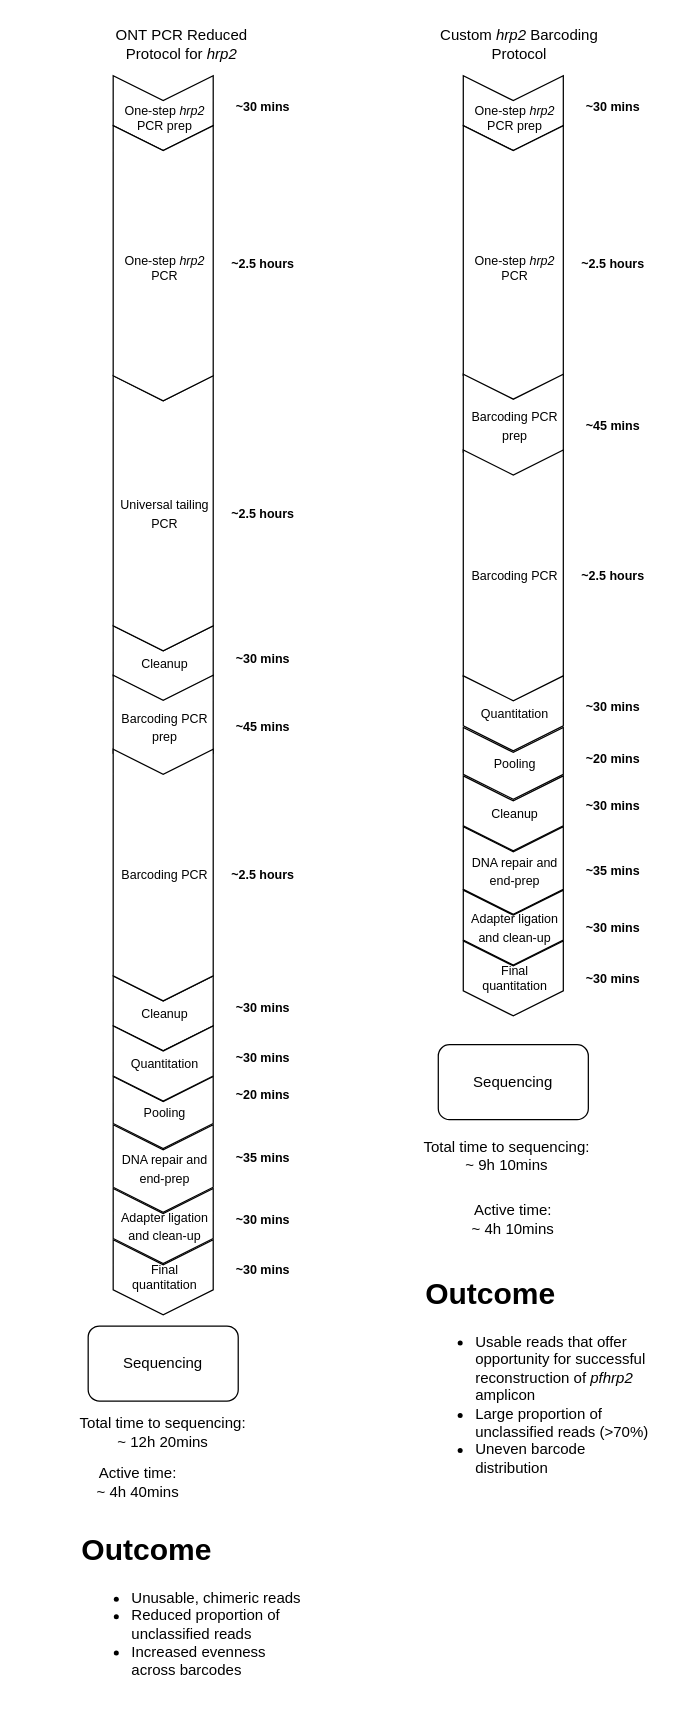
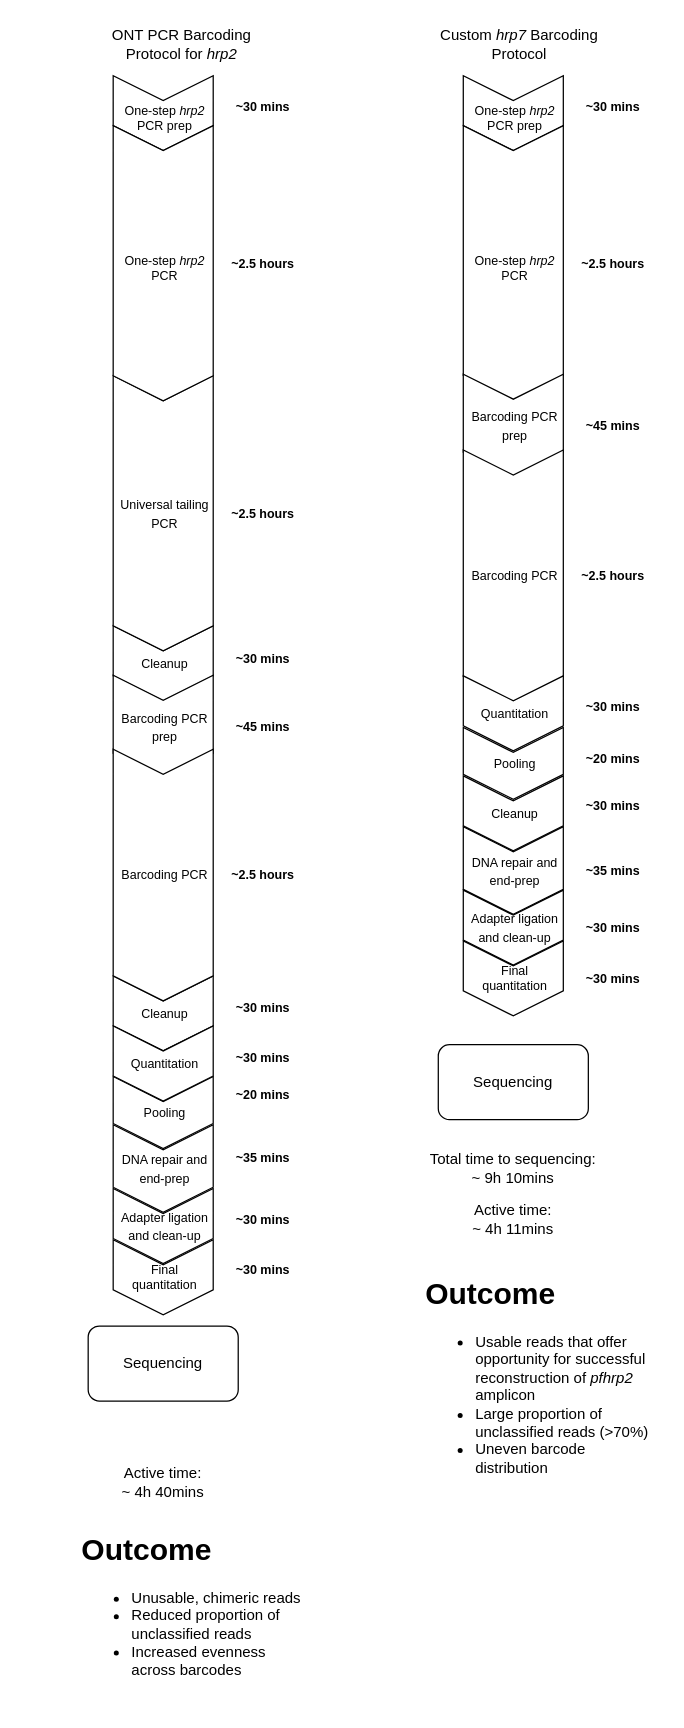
  <mxCell id="0" />
  <mxCell id="1" parent="0" />
- <mxCell id="2" value="ONT PCR Reduced Protocol for &lt;i&gt;hrp2&lt;/i&gt;" style="text;html=1;strokeColor=none;fillColor=none;align=center;verticalAlign=middle;whiteSpace=wrap;rounded=0;" parent="1" vertex="1"><mxGeometry x="70" y="20" width="150" height="30" as="geometry" /></mxCell>
- <mxCell id="3" value="Custom &lt;i&gt;hrp2 &lt;/i&gt;Barcoding Protocol" style="text;html=1;strokeColor=none;fillColor=none;align=center;verticalAlign=middle;whiteSpace=wrap;rounded=0;" parent="1" vertex="1"><mxGeometry x="340" y="20" width="150" height="30" as="geometry" /></mxCell>
+ <mxCell id="2" value="ONT PCR Barcoding Protocol for &lt;i&gt;hrp2&lt;/i&gt;" style="text;html=1;strokeColor=none;fillColor=none;align=center;verticalAlign=middle;whiteSpace=wrap;rounded=0;" parent="1" vertex="1"><mxGeometry x="70" y="20" width="150" height="30" as="geometry" /></mxCell>
+ <mxCell id="3" value="Custom &lt;i&gt;hrp7 &lt;/i&gt;Barcoding Protocol" style="text;html=1;strokeColor=none;fillColor=none;align=center;verticalAlign=middle;whiteSpace=wrap;rounded=0;" parent="1" vertex="1"><mxGeometry x="340" y="20" width="150" height="30" as="geometry" /></mxCell>
  <mxCell id="4" value="&lt;div style=&quot;font-size: 10px&quot;&gt;&lt;font style=&quot;font-size: 10px&quot;&gt;One-step &lt;i&gt;hrp2 &lt;/i&gt;PCR prep&lt;/font&gt;&lt;/div&gt;" style="shape=step;perimeter=stepPerimeter;whiteSpace=wrap;html=1;fixedSize=1;rotation=90;horizontal=0;spacingLeft=3;spacing=3;spacingTop=7;" parent="1" vertex="1"><mxGeometry x="100" y="50" width="60" height="80" as="geometry" /></mxCell>
  <mxCell id="5" value="&lt;div style=&quot;font-size: 10px&quot;&gt;&lt;font style=&quot;font-size: 10px&quot;&gt;Cleanup&lt;/font&gt;&lt;/div&gt;" style="shape=step;perimeter=stepPerimeter;whiteSpace=wrap;html=1;fixedSize=1;rotation=90;horizontal=0;spacingLeft=3;spacing=3;" parent="1" vertex="1"><mxGeometry x="100" y="490" width="60" height="80" as="geometry" /></mxCell>
  <mxCell id="6" value="&lt;font style=&quot;font-size: 10px&quot;&gt;Barcoding PCR prep&lt;/font&gt;" style="shape=step;perimeter=stepPerimeter;whiteSpace=wrap;html=1;fixedSize=1;rotation=90;horizontal=0;spacingLeft=3;spacing=3;" parent="1" vertex="1"><mxGeometry x="88.75" y="540.75" width="82.5" height="80" as="geometry" /></mxCell>
  <mxCell id="7" value="&lt;font style=&quot;font-size: 10px&quot;&gt;Cleanup&lt;/font&gt;" style="shape=step;perimeter=stepPerimeter;whiteSpace=wrap;html=1;fixedSize=1;rotation=90;horizontal=0;spacingLeft=3;spacing=3;" parent="1" vertex="1"><mxGeometry x="100" y="770" width="60" height="80" as="geometry" /></mxCell>
  <mxCell id="8" value="&lt;font style=&quot;font-size: 10px&quot;&gt;Universal tailing PCR&lt;/font&gt;" style="shape=step;perimeter=stepPerimeter;whiteSpace=wrap;html=1;fixedSize=1;rotation=90;horizontal=0;spacingLeft=3;spacing=3;" parent="1" vertex="1"><mxGeometry x="20" y="370" width="220" height="80" as="geometry" /></mxCell>
  <mxCell id="9" value="&lt;font style=&quot;font-size: 10px&quot;&gt;Pooling&lt;/font&gt;" style="shape=step;perimeter=stepPerimeter;whiteSpace=wrap;html=1;fixedSize=1;rotation=90;horizontal=0;spacingLeft=3;spacing=3;" parent="1" vertex="1"><mxGeometry x="101.25" y="849.25" width="57.5" height="80" as="geometry" /></mxCell>
  <mxCell id="10" value="&lt;font style=&quot;font-size: 10px&quot;&gt;DNA repair and end-prep&lt;/font&gt;" style="shape=step;perimeter=stepPerimeter;whiteSpace=wrap;html=1;fixedSize=1;rotation=90;horizontal=0;spacingLeft=3;spacing=3;" parent="1" vertex="1"><mxGeometry x="95" y="894" width="70" height="80" as="geometry" /></mxCell>
  <mxCell id="11" value="&lt;div style=&quot;font-size: 10px&quot;&gt;&lt;font style=&quot;font-size: 10px&quot;&gt;Final quantitation&lt;/font&gt;&lt;/div&gt;" style="shape=step;perimeter=stepPerimeter;whiteSpace=wrap;html=1;fixedSize=1;rotation=90;horizontal=0;spacingLeft=3;spacing=3;" parent="1" vertex="1"><mxGeometry x="100" y="981" width="60" height="80" as="geometry" /></mxCell>
  <mxCell id="12" value="Sequencing" style="rounded=1;whiteSpace=wrap;html=1;" parent="1" vertex="1"><mxGeometry x="70" y="1060" width="120" height="60" as="geometry" /></mxCell>
  <mxCell id="13" value="Sequencing" style="rounded=1;whiteSpace=wrap;html=1;" parent="1" vertex="1"><mxGeometry x="350.01" y="835" width="120" height="60" as="geometry" /></mxCell>
  <mxCell id="14" value="&lt;div style=&quot;font-size: 10px&quot;&gt;&lt;font style=&quot;font-size: 10px&quot;&gt;One-step &lt;i&gt;hrp2 &lt;/i&gt;PCR&lt;br&gt;&lt;/font&gt;&lt;/div&gt;" style="shape=step;perimeter=stepPerimeter;whiteSpace=wrap;html=1;fixedSize=1;rotation=90;horizontal=0;spacingLeft=3;spacing=3;spacingTop=7;" parent="1" vertex="1"><mxGeometry x="20" y="170" width="220" height="80" as="geometry" /></mxCell>
  <mxCell id="15" value="&lt;div style=&quot;font-size: 10px&quot;&gt;&lt;font style=&quot;font-size: 10px&quot;&gt;Barcoding PCR&lt;/font&gt;&lt;/div&gt;" style="shape=step;perimeter=stepPerimeter;whiteSpace=wrap;html=1;fixedSize=1;rotation=90;horizontal=0;spacingLeft=3;spacing=3;" parent="1" vertex="1"><mxGeometry x="29.38" y="659.38" width="201.25" height="80" as="geometry" /></mxCell>
  <mxCell id="16" value="&lt;font style=&quot;font-size: 10px&quot;&gt;Quantitation&lt;/font&gt;" style="shape=step;perimeter=stepPerimeter;whiteSpace=wrap;html=1;fixedSize=1;rotation=90;horizontal=0;spacingLeft=3;spacing=3;" parent="1" vertex="1"><mxGeometry x="100" y="810" width="60" height="80" as="geometry" /></mxCell>
  <mxCell id="17" value="&lt;font style=&quot;font-size: 10px&quot;&gt;Adapter ligation and clean-up&lt;/font&gt;" style="shape=step;perimeter=stepPerimeter;whiteSpace=wrap;html=1;fixedSize=1;rotation=90;horizontal=0;spacingLeft=3;spacing=3;" parent="1" vertex="1"><mxGeometry x="100" y="940" width="60" height="80" as="geometry" /></mxCell>
  <mxCell id="18" value="&lt;div style=&quot;font-size: 10px&quot;&gt;&lt;font style=&quot;font-size: 10px&quot;&gt;One-step &lt;i&gt;hrp2 &lt;/i&gt;PCR prep&lt;/font&gt;&lt;/div&gt;" style="shape=step;perimeter=stepPerimeter;whiteSpace=wrap;html=1;fixedSize=1;rotation=90;horizontal=0;spacingLeft=3;spacing=3;spacingTop=7;" parent="1" vertex="1"><mxGeometry x="380" y="50" width="60" height="80" as="geometry" /></mxCell>
  <mxCell id="19" value="&lt;div style=&quot;font-size: 10px&quot;&gt;&lt;font style=&quot;font-size: 10px&quot;&gt;One-step &lt;i&gt;hrp2 &lt;/i&gt;PCR&lt;br&gt;&lt;/font&gt;&lt;/div&gt;" style="shape=step;perimeter=stepPerimeter;whiteSpace=wrap;html=1;fixedSize=1;rotation=90;horizontal=0;spacingLeft=3;spacing=3;spacingTop=7;" parent="1" vertex="1"><mxGeometry x="300" y="170" width="220" height="80" as="geometry" /></mxCell>
  <mxCell id="20" value="&lt;font style=&quot;font-size: 10px&quot;&gt;Barcoding PCR prep&lt;/font&gt;" style="shape=step;perimeter=stepPerimeter;whiteSpace=wrap;html=1;fixedSize=1;rotation=90;horizontal=0;spacingLeft=3;spacing=3;" parent="1" vertex="1"><mxGeometry x="368.75" y="300" width="82.5" height="80" as="geometry" /></mxCell>
  <mxCell id="21" value="&lt;div style=&quot;font-size: 10px&quot;&gt;&lt;font style=&quot;font-size: 10px&quot;&gt;Barcoding PCR&lt;/font&gt;&lt;/div&gt;" style="shape=step;perimeter=stepPerimeter;whiteSpace=wrap;html=1;fixedSize=1;rotation=90;horizontal=0;spacingLeft=3;spacing=3;" parent="1" vertex="1"><mxGeometry x="309.38" y="420" width="201.25" height="80" as="geometry" /></mxCell>
  <mxCell id="22" value="&lt;font style=&quot;font-size: 10px&quot;&gt;Quantitation&lt;/font&gt;" style="shape=step;perimeter=stepPerimeter;whiteSpace=wrap;html=1;fixedSize=1;rotation=90;horizontal=0;spacingLeft=3;spacing=3;" parent="1" vertex="1"><mxGeometry x="380.01" y="530" width="60" height="80" as="geometry" /></mxCell>
  <mxCell id="23" value="&lt;font style=&quot;font-size: 10px&quot;&gt;Pooling&lt;/font&gt;" style="shape=step;perimeter=stepPerimeter;whiteSpace=wrap;html=1;fixedSize=1;rotation=90;horizontal=0;spacingLeft=3;spacing=3;" parent="1" vertex="1"><mxGeometry x="381.25" y="570" width="57.5" height="80" as="geometry" /></mxCell>
  <mxCell id="24" value="&lt;font style=&quot;font-size: 10px&quot;&gt;DNA repair and end-prep&lt;/font&gt;" style="shape=step;perimeter=stepPerimeter;whiteSpace=wrap;html=1;fixedSize=1;rotation=90;horizontal=0;spacingLeft=3;spacing=3;" parent="1" vertex="1"><mxGeometry x="375" y="655.75" width="70" height="80" as="geometry" /></mxCell>
  <mxCell id="25" value="&lt;font style=&quot;font-size: 10px&quot;&gt;Adapter ligation and clean-up&lt;/font&gt;" style="shape=step;perimeter=stepPerimeter;whiteSpace=wrap;html=1;fixedSize=1;rotation=90;horizontal=0;spacingLeft=3;spacing=3;" parent="1" vertex="1"><mxGeometry x="380" y="701.38" width="60" height="80" as="geometry" /></mxCell>
  <mxCell id="26" value="&lt;div style=&quot;font-size: 10px&quot;&gt;&lt;font style=&quot;font-size: 10px&quot;&gt;Final quantitation&lt;/font&gt;&lt;/div&gt;" style="shape=step;perimeter=stepPerimeter;whiteSpace=wrap;html=1;fixedSize=1;rotation=90;horizontal=0;spacingLeft=3;spacing=3;" parent="1" vertex="1"><mxGeometry x="380" y="742" width="60" height="80" as="geometry" /></mxCell>
  <mxCell id="27" value="&lt;b&gt;~30 mins&lt;/b&gt;" style="text;html=1;strokeColor=none;fillColor=none;align=center;verticalAlign=middle;whiteSpace=wrap;rounded=0;fontSize=10;" parent="1" vertex="1"><mxGeometry x="180" y="70" width="60" height="30" as="geometry" /></mxCell>
  <mxCell id="28" value="&lt;b&gt;~2.5 hours&lt;br&gt;&lt;/b&gt;" style="text;html=1;strokeColor=none;fillColor=none;align=center;verticalAlign=middle;whiteSpace=wrap;rounded=0;fontSize=10;" parent="1" vertex="1"><mxGeometry x="180" y="195" width="60" height="30" as="geometry" /></mxCell>
  <mxCell id="29" value="&lt;b&gt;~2.5 hours&lt;br&gt;&lt;/b&gt;" style="text;html=1;strokeColor=none;fillColor=none;align=center;verticalAlign=middle;whiteSpace=wrap;rounded=0;fontSize=10;" parent="1" vertex="1"><mxGeometry x="180" y="395" width="60" height="30" as="geometry" /></mxCell>
  <mxCell id="30" value="&lt;b&gt;~30 mins&lt;/b&gt;" style="text;html=1;strokeColor=none;fillColor=none;align=center;verticalAlign=middle;whiteSpace=wrap;rounded=0;fontSize=10;" parent="1" vertex="1"><mxGeometry x="180" y="510.75" width="60" height="30" as="geometry" /></mxCell>
  <mxCell id="31" value="&lt;b&gt;~45 mins&lt;/b&gt;" style="text;html=1;strokeColor=none;fillColor=none;align=center;verticalAlign=middle;whiteSpace=wrap;rounded=0;fontSize=10;" parent="1" vertex="1"><mxGeometry x="180" y="565.75" width="60" height="30" as="geometry" /></mxCell>
  <mxCell id="32" value="&lt;b&gt;~2.5 hours&lt;/b&gt;" style="text;html=1;strokeColor=none;fillColor=none;align=center;verticalAlign=middle;whiteSpace=wrap;rounded=0;fontSize=10;" parent="1" vertex="1"><mxGeometry x="180" y="684.38" width="60" height="30" as="geometry" /></mxCell>
  <mxCell id="33" value="&lt;b&gt;~30 mins&lt;/b&gt;" style="text;html=1;strokeColor=none;fillColor=none;align=center;verticalAlign=middle;whiteSpace=wrap;rounded=0;fontSize=10;" parent="1" vertex="1"><mxGeometry x="180" y="790" width="60" height="30" as="geometry" /></mxCell>
  <mxCell id="34" value="&lt;b&gt;~30 mins&lt;/b&gt;" style="text;html=1;strokeColor=none;fillColor=none;align=center;verticalAlign=middle;whiteSpace=wrap;rounded=0;fontSize=10;" parent="1" vertex="1"><mxGeometry x="180" y="830" width="60" height="30" as="geometry" /></mxCell>
  <mxCell id="35" value="&lt;b&gt;~20 mins&lt;/b&gt;" style="text;html=1;strokeColor=none;fillColor=none;align=center;verticalAlign=middle;whiteSpace=wrap;rounded=0;fontSize=10;" parent="1" vertex="1"><mxGeometry x="180" y="860" width="60" height="30" as="geometry" /></mxCell>
  <mxCell id="36" value="&lt;b&gt;~35 mins&lt;/b&gt;" style="text;html=1;strokeColor=none;fillColor=none;align=center;verticalAlign=middle;whiteSpace=wrap;rounded=0;fontSize=10;" parent="1" vertex="1"><mxGeometry x="180" y="910" width="60" height="30" as="geometry" /></mxCell>
  <mxCell id="37" value="&lt;b&gt;~30 mins&lt;/b&gt;" style="text;html=1;strokeColor=none;fillColor=none;align=center;verticalAlign=middle;whiteSpace=wrap;rounded=0;fontSize=10;" parent="1" vertex="1"><mxGeometry x="180" y="960" width="60" height="30" as="geometry" /></mxCell>
  <mxCell id="38" value="&lt;b&gt;~30 mins&lt;/b&gt;" style="text;html=1;strokeColor=none;fillColor=none;align=center;verticalAlign=middle;whiteSpace=wrap;rounded=0;fontSize=10;" parent="1" vertex="1"><mxGeometry x="180" y="1000" width="60" height="30" as="geometry" /></mxCell>
  <mxCell id="39" value="&lt;b&gt;~30 mins&lt;/b&gt;" style="text;html=1;strokeColor=none;fillColor=none;align=center;verticalAlign=middle;whiteSpace=wrap;rounded=0;fontSize=10;" parent="1" vertex="1"><mxGeometry x="460" y="70" width="60" height="30" as="geometry" /></mxCell>
  <mxCell id="40" value="&lt;b&gt;~2.5 hours&lt;br&gt;&lt;/b&gt;" style="text;html=1;strokeColor=none;fillColor=none;align=center;verticalAlign=middle;whiteSpace=wrap;rounded=0;fontSize=10;" parent="1" vertex="1"><mxGeometry x="460" y="195" width="60" height="30" as="geometry" /></mxCell>
  <mxCell id="41" value="&lt;b&gt;~45 mins&lt;/b&gt;" style="text;html=1;strokeColor=none;fillColor=none;align=center;verticalAlign=middle;whiteSpace=wrap;rounded=0;fontSize=10;" parent="1" vertex="1"><mxGeometry x="460" y="325" width="60" height="30" as="geometry" /></mxCell>
  <mxCell id="42" value="&lt;b&gt;~2.5 hours&lt;br&gt;&lt;/b&gt;" style="text;html=1;strokeColor=none;fillColor=none;align=center;verticalAlign=middle;whiteSpace=wrap;rounded=0;fontSize=10;" parent="1" vertex="1"><mxGeometry x="460" y="445" width="60" height="30" as="geometry" /></mxCell>
  <mxCell id="43" value="&lt;b&gt;~30 mins&lt;/b&gt;" style="text;html=1;strokeColor=none;fillColor=none;align=center;verticalAlign=middle;whiteSpace=wrap;rounded=0;fontSize=10;" parent="1" vertex="1"><mxGeometry x="460" y="550" width="60" height="30" as="geometry" /></mxCell>
  <mxCell id="44" value="&lt;b&gt;~20 mins&lt;/b&gt;" style="text;html=1;strokeColor=none;fillColor=none;align=center;verticalAlign=middle;whiteSpace=wrap;rounded=0;fontSize=10;" parent="1" vertex="1"><mxGeometry x="460" y="590.75" width="60" height="30" as="geometry" /></mxCell>
  <mxCell id="45" value="&lt;font style=&quot;font-size: 10px&quot;&gt;Cleanup&lt;/font&gt;" style="shape=step;perimeter=stepPerimeter;whiteSpace=wrap;html=1;fixedSize=1;rotation=90;horizontal=0;spacingLeft=3;spacing=3;" parent="1" vertex="1"><mxGeometry x="380" y="610" width="60" height="80" as="geometry" /></mxCell>
  <mxCell id="46" value="&lt;b&gt;~30 mins&lt;/b&gt;" style="text;html=1;strokeColor=none;fillColor=none;align=center;verticalAlign=middle;whiteSpace=wrap;rounded=0;fontSize=10;" parent="1" vertex="1"><mxGeometry x="460" y="629.38" width="60" height="30" as="geometry" /></mxCell>
  <mxCell id="47" value="&lt;b&gt;~35 mins&lt;/b&gt;" style="text;html=1;strokeColor=none;fillColor=none;align=center;verticalAlign=middle;whiteSpace=wrap;rounded=0;fontSize=10;" parent="1" vertex="1"><mxGeometry x="460" y="680.75" width="60" height="30" as="geometry" /></mxCell>
  <mxCell id="48" value="&lt;b&gt;~30 mins&lt;/b&gt;" style="text;html=1;strokeColor=none;fillColor=none;align=center;verticalAlign=middle;whiteSpace=wrap;rounded=0;fontSize=10;" parent="1" vertex="1"><mxGeometry x="460" y="726.38" width="60" height="30" as="geometry" /></mxCell>
  <mxCell id="49" value="&lt;b&gt;~30 mins&lt;/b&gt;" style="text;html=1;strokeColor=none;fillColor=none;align=center;verticalAlign=middle;whiteSpace=wrap;rounded=0;fontSize=10;" parent="1" vertex="1"><mxGeometry x="460" y="767" width="60" height="30" as="geometry" /></mxCell>
- <mxCell id="50" value="&lt;div&gt;Total time to sequencing:&lt;/div&gt;&lt;div&gt;~ 12h 20mins&lt;br&gt;&lt;/div&gt;" style="text;html=1;strokeColor=none;fillColor=none;align=center;verticalAlign=middle;whiteSpace=wrap;rounded=0;" parent="1" vertex="1"><mxGeometry x="55" y="1130" width="150" height="30" as="geometry" /></mxCell>
- <mxCell id="51" value="&lt;div&gt;Total time to sequencing:&lt;/div&gt;&lt;div&gt;~ 9h 10mins&lt;br&gt;&lt;/div&gt;" style="text;html=1;strokeColor=none;fillColor=none;align=center;verticalAlign=middle;whiteSpace=wrap;rounded=0;" parent="1" vertex="1"><mxGeometry x="330" y="909" width="150" height="30" as="geometry" /></mxCell>
+ <mxCell id="51" value="&lt;div&gt;Total time to sequencing:&lt;/div&gt;&lt;div&gt;~ 9h 10mins&lt;br&gt;&lt;/div&gt;" style="text;html=1;strokeColor=none;fillColor=none;align=center;verticalAlign=middle;whiteSpace=wrap;rounded=0;" parent="1" vertex="1"><mxGeometry x="335" y="919" width="150" height="30" as="geometry" /></mxCell>
  <mxCell id="52" value="&lt;h1&gt;Outcome&lt;/h1&gt;&lt;ul&gt;&lt;li&gt;Unusable, chimeric reads&lt;/li&gt;&lt;li&gt;Reduced proportion of unclassified reads&lt;/li&gt;&lt;li&gt;Increased evenness across barcodes&lt;br&gt;&lt;/li&gt;&lt;/ul&gt;" style="text;html=1;strokeColor=none;fillColor=none;spacing=5;spacingTop=-20;whiteSpace=wrap;overflow=hidden;rounded=0;fontSize=12;" parent="1" vertex="1"><mxGeometry x="60" y="1220" width="190" height="140" as="geometry" /></mxCell>
  <mxCell id="53" value="&lt;h1&gt;Outcome&lt;/h1&gt;&lt;ul&gt;&lt;li&gt;Usable reads that offer opportunity for successful reconstruction of &lt;i&gt;pfhrp2 &lt;/i&gt;amplicon&lt;/li&gt;&lt;li&gt;Large proportion of unclassified reads (&amp;gt;70%)&lt;/li&gt;&lt;li&gt;Uneven barcode distribution&lt;br&gt;&lt;/li&gt;&lt;/ul&gt;" style="text;html=1;strokeColor=none;fillColor=none;spacing=5;spacingTop=-20;whiteSpace=wrap;overflow=hidden;rounded=0;fontSize=12;" parent="1" vertex="1"><mxGeometry x="335" y="1015" width="190" height="179" as="geometry" /></mxCell>
- <mxCell id="54" value="&lt;div&gt;Active time:&lt;br&gt;&lt;/div&gt;&lt;div&gt;~ 4h 10mins&lt;br&gt;&lt;/div&gt;" style="text;html=1;strokeColor=none;fillColor=none;align=center;verticalAlign=middle;whiteSpace=wrap;rounded=0;" vertex="1" parent="1"><mxGeometry x="335" y="960" width="150" height="30" as="geometry" /></mxCell>
- <mxCell id="55" value="&lt;div&gt;Active time:&lt;br&gt;&lt;/div&gt;&lt;div&gt;~ 4h 40mins&lt;br&gt;&lt;/div&gt;" style="text;html=1;strokeColor=none;fillColor=none;align=center;verticalAlign=middle;whiteSpace=wrap;rounded=0;" vertex="1" parent="1"><mxGeometry x="35.01" y="1170" width="150" height="30" as="geometry" /></mxCell>
+ <mxCell id="54" value="&lt;div&gt;Active time:&lt;br&gt;&lt;/div&gt;&lt;div&gt;~ 4h 11mins&lt;br&gt;&lt;/div&gt;" style="text;html=1;strokeColor=none;fillColor=none;align=center;verticalAlign=middle;whiteSpace=wrap;rounded=0;" vertex="1" parent="1"><mxGeometry x="335" y="960" width="150" height="30" as="geometry" /></mxCell>
+ <mxCell id="55" value="&lt;div&gt;Active time:&lt;br&gt;&lt;/div&gt;&lt;div&gt;~ 4h 40mins&lt;br&gt;&lt;/div&gt;" style="text;html=1;strokeColor=none;fillColor=none;align=center;verticalAlign=middle;whiteSpace=wrap;rounded=0;" vertex="1" parent="1"><mxGeometry x="55.01" y="1170" width="150" height="30" as="geometry" /></mxCell>
